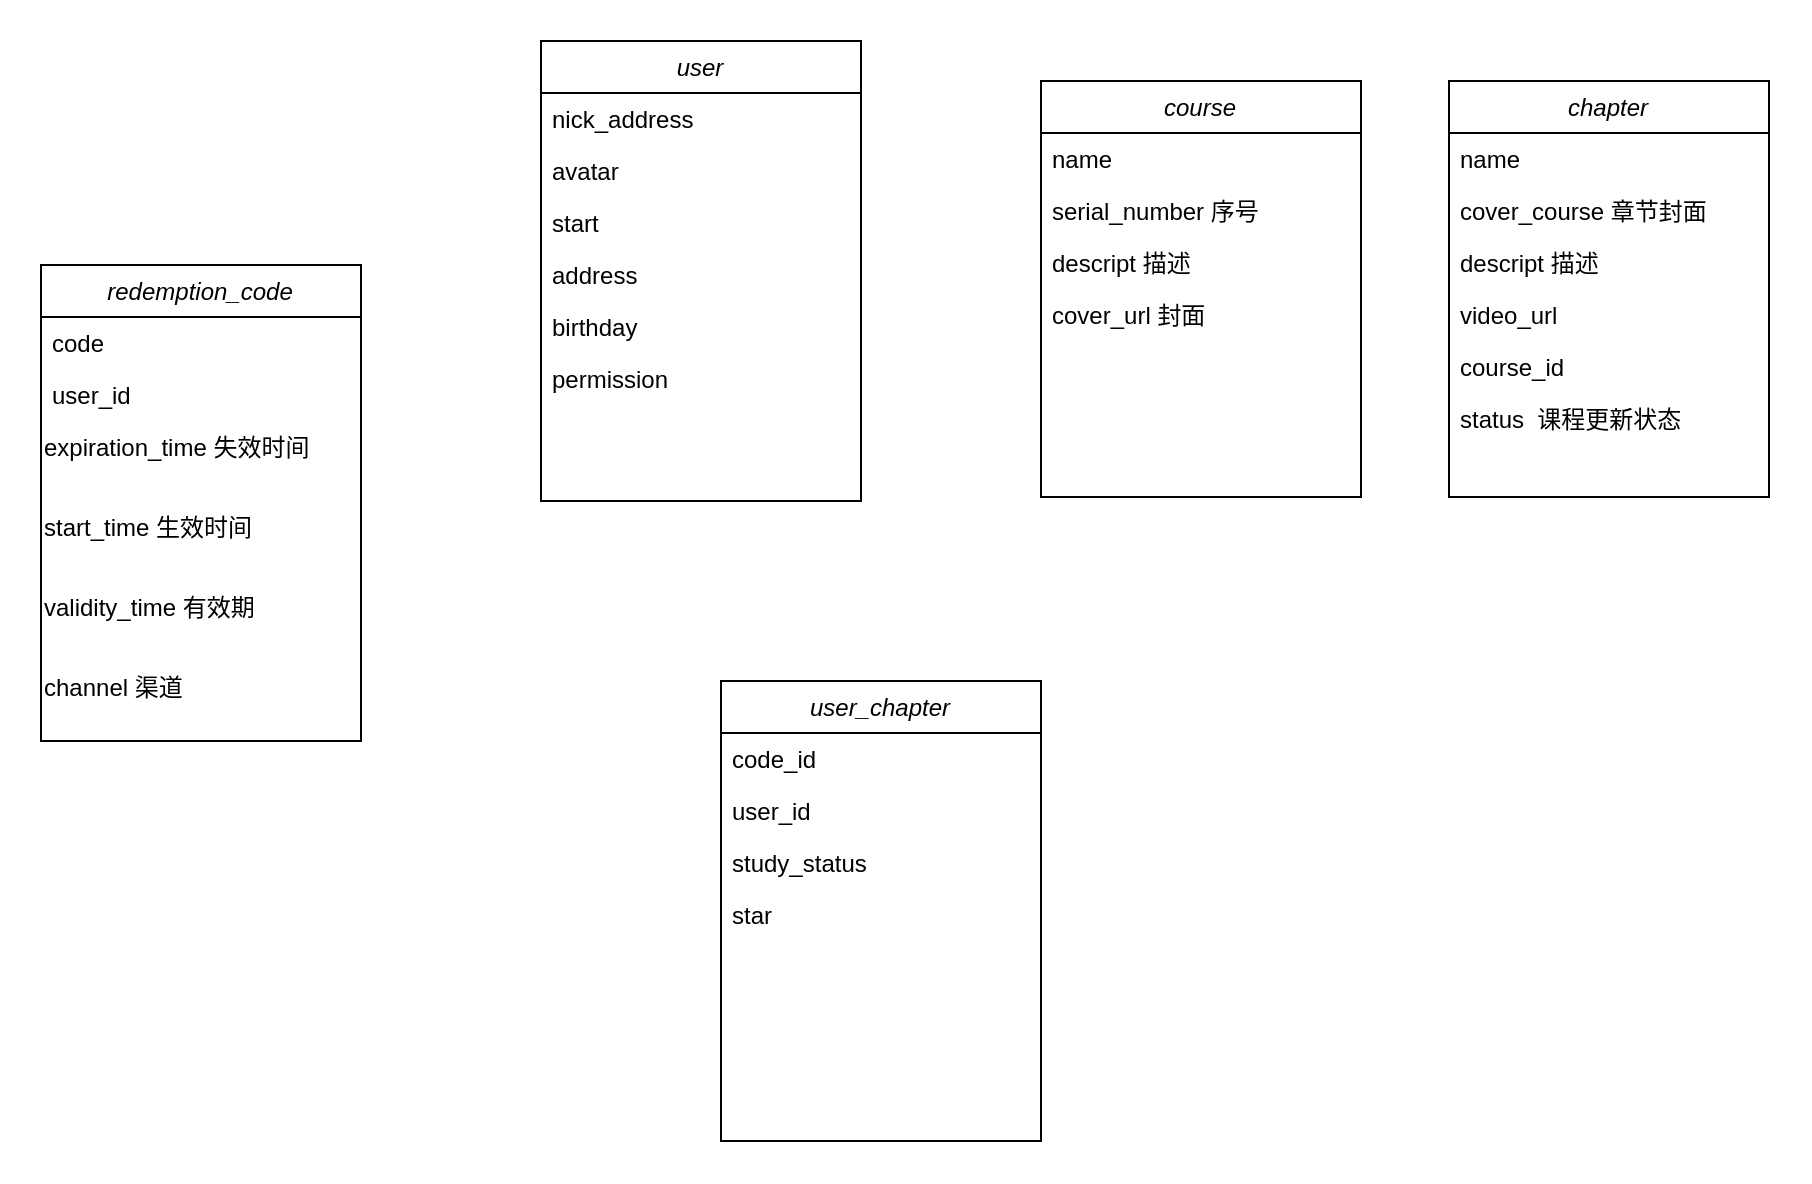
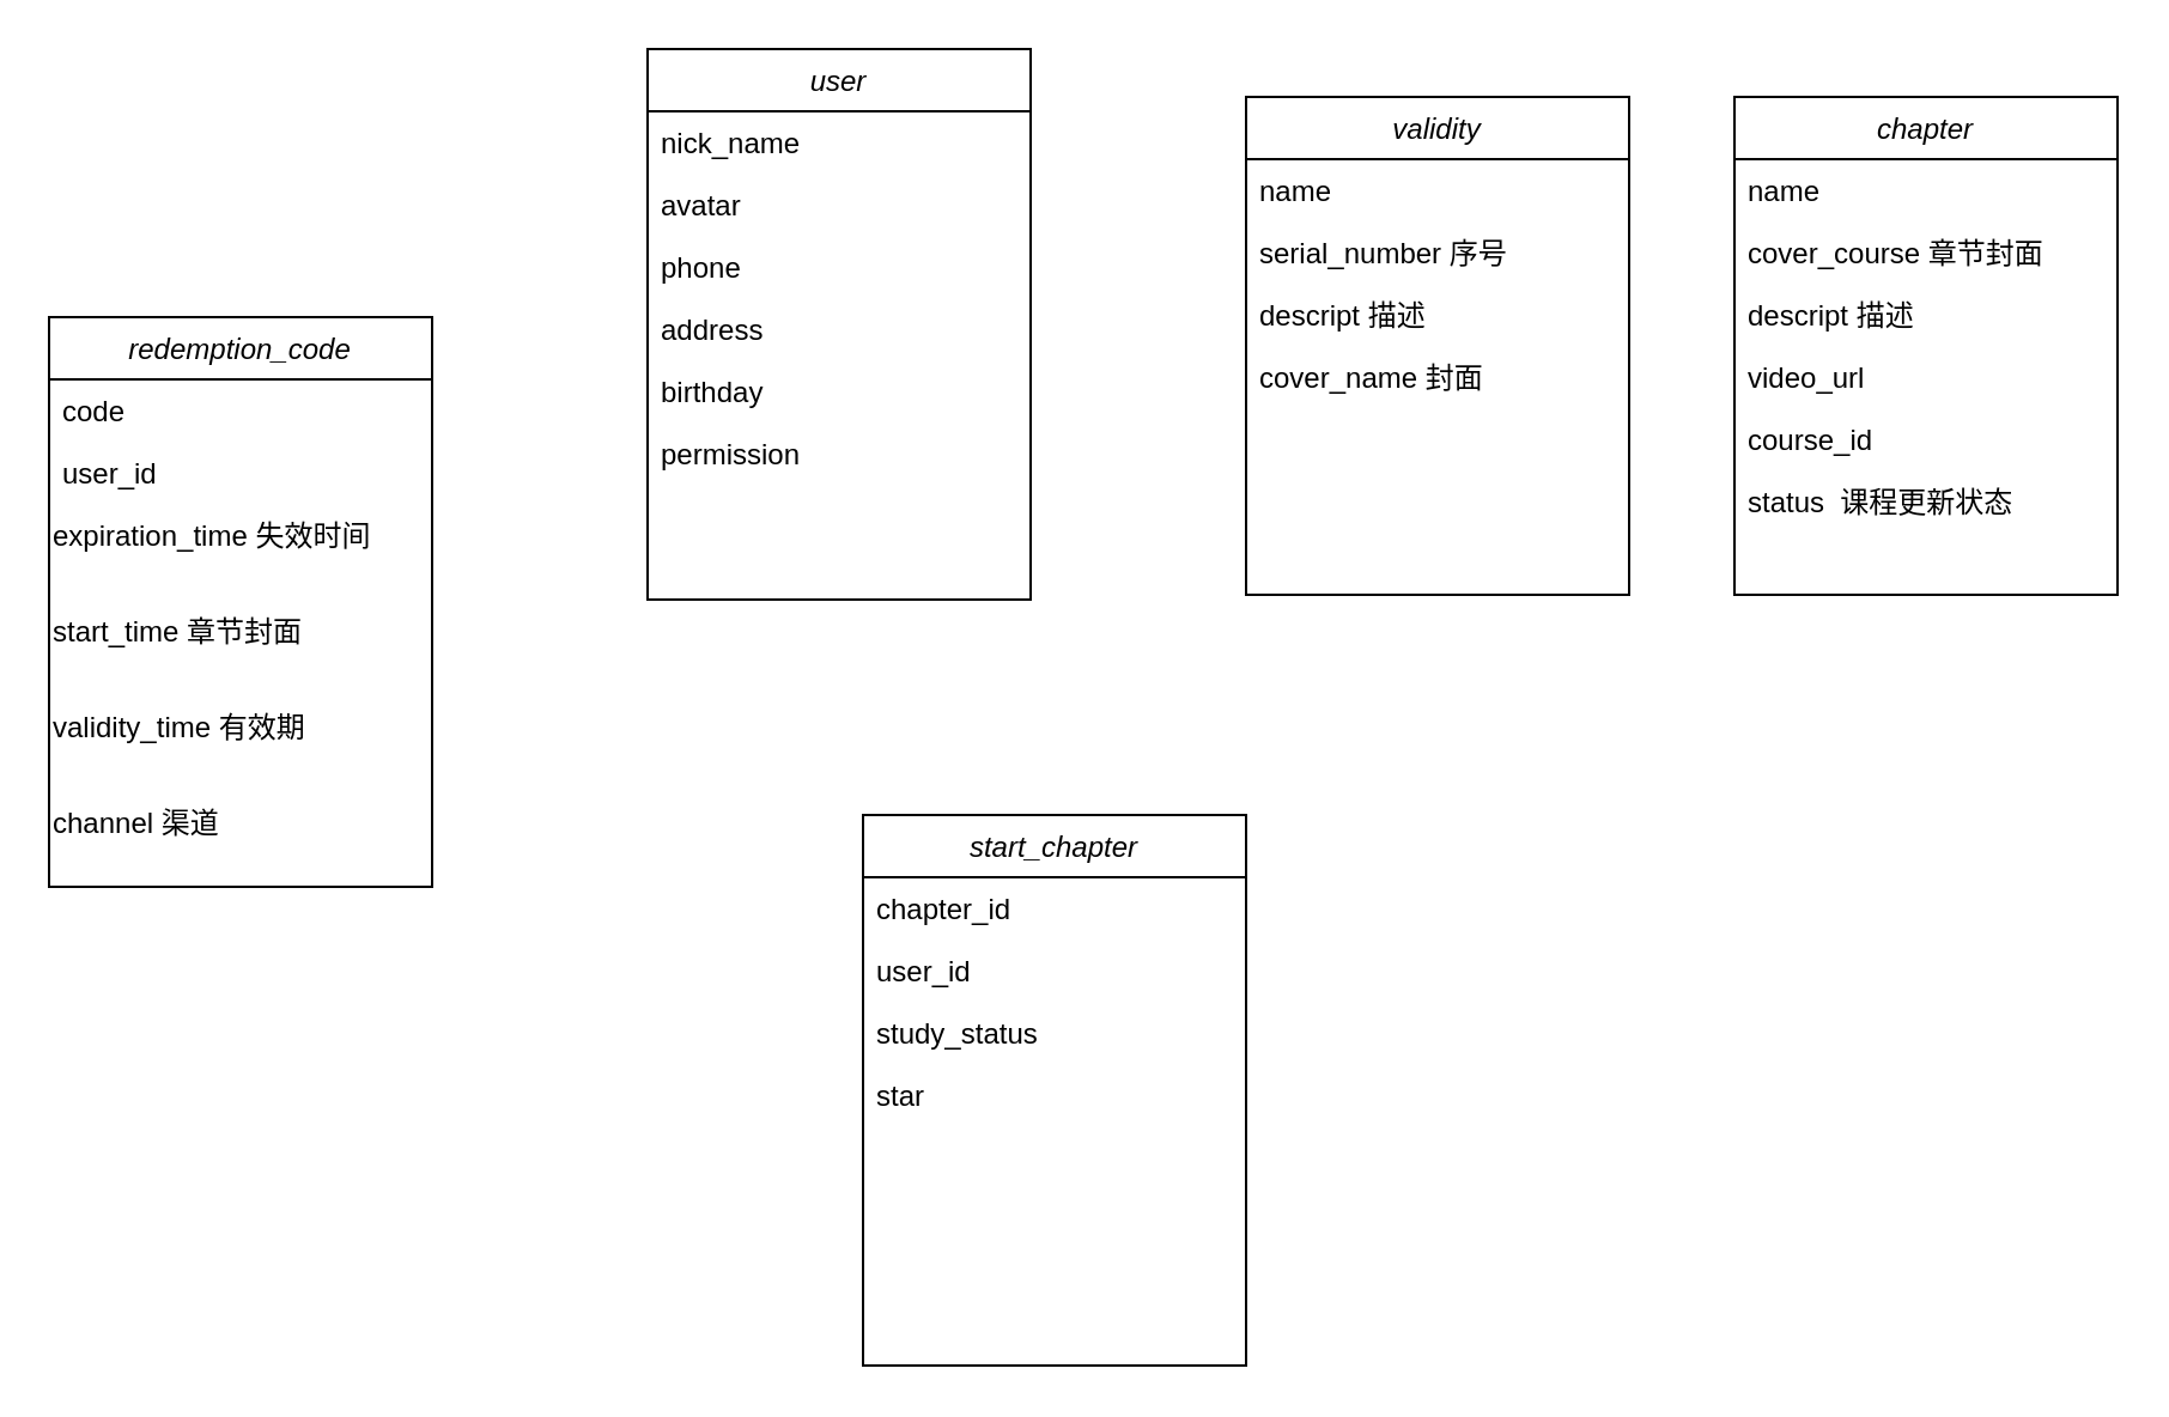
  <mxCell id="0" />
  <mxCell id="1" parent="0" />
  <mxCell id="2" value="user" style="swimlane;fontStyle=2;align=center;verticalAlign=top;childLayout=stackLayout;horizontal=1;startSize=26;horizontalStack=0;resizeParent=1;resizeLast=0;collapsible=1;marginBottom=0;rounded=0;shadow=0;strokeWidth=1;" parent="1" vertex="1"><mxGeometry x="270" y="20" width="160" height="230" as="geometry"><mxRectangle x="220" y="120" width="160" height="26" as="alternateBounds" /></mxGeometry></mxCell>
- <mxCell id="3" value="nick_address" style="text;align=left;verticalAlign=top;spacingLeft=4;spacingRight=4;overflow=hidden;rotatable=0;points=[[0,0.5],[1,0.5]];portConstraint=eastwest;" parent="2" vertex="1"><mxGeometry y="26" width="160" height="26" as="geometry" /></mxCell>
+ <mxCell id="3" value="nick_name" style="text;align=left;verticalAlign=top;spacingLeft=4;spacingRight=4;overflow=hidden;rotatable=0;points=[[0,0.5],[1,0.5]];portConstraint=eastwest;" parent="2" vertex="1"><mxGeometry y="26" width="160" height="26" as="geometry" /></mxCell>
  <mxCell id="4" value="avatar" style="text;align=left;verticalAlign=top;spacingLeft=4;spacingRight=4;overflow=hidden;rotatable=0;points=[[0,0.5],[1,0.5]];portConstraint=eastwest;rounded=0;shadow=0;html=0;" parent="2" vertex="1"><mxGeometry y="52" width="160" height="26" as="geometry" /></mxCell>
- <mxCell id="5" value="start" style="text;align=left;verticalAlign=top;spacingLeft=4;spacingRight=4;overflow=hidden;rotatable=0;points=[[0,0.5],[1,0.5]];portConstraint=eastwest;rounded=0;shadow=0;html=0;" parent="2" vertex="1"><mxGeometry y="78" width="160" height="26" as="geometry" /></mxCell>
+ <mxCell id="5" value="phone" style="text;align=left;verticalAlign=top;spacingLeft=4;spacingRight=4;overflow=hidden;rotatable=0;points=[[0,0.5],[1,0.5]];portConstraint=eastwest;rounded=0;shadow=0;html=0;" parent="2" vertex="1"><mxGeometry y="78" width="160" height="26" as="geometry" /></mxCell>
  <mxCell id="6" value="address" style="text;align=left;verticalAlign=top;spacingLeft=4;spacingRight=4;overflow=hidden;rotatable=0;points=[[0,0.5],[1,0.5]];portConstraint=eastwest;rounded=0;shadow=0;html=0;" parent="2" vertex="1"><mxGeometry y="104" width="160" height="26" as="geometry" /></mxCell>
  <mxCell id="7" value="birthday" style="text;align=left;verticalAlign=top;spacingLeft=4;spacingRight=4;overflow=hidden;rotatable=0;points=[[0,0.5],[1,0.5]];portConstraint=eastwest;rounded=0;shadow=0;html=0;" parent="2" vertex="1"><mxGeometry y="130" width="160" height="26" as="geometry" /></mxCell>
  <mxCell id="8" value="permission" style="text;align=left;verticalAlign=top;spacingLeft=4;spacingRight=4;overflow=hidden;rotatable=0;points=[[0,0.5],[1,0.5]];portConstraint=eastwest;rounded=0;shadow=0;html=0;" vertex="1" parent="2"><mxGeometry y="156" width="160" height="26" as="geometry" /></mxCell>
- <mxCell id="9" value="course" style="swimlane;fontStyle=2;align=center;verticalAlign=top;childLayout=stackLayout;horizontal=1;startSize=26;horizontalStack=0;resizeParent=1;resizeLast=0;collapsible=1;marginBottom=0;rounded=0;shadow=0;strokeWidth=1;" parent="1" vertex="1"><mxGeometry x="520" y="40" width="160" height="208" as="geometry"><mxRectangle x="220" y="120" width="160" height="26" as="alternateBounds" /></mxGeometry></mxCell>
+ <mxCell id="9" value="validity" style="swimlane;fontStyle=2;align=center;verticalAlign=top;childLayout=stackLayout;horizontal=1;startSize=26;horizontalStack=0;resizeParent=1;resizeLast=0;collapsible=1;marginBottom=0;rounded=0;shadow=0;strokeWidth=1;" parent="1" vertex="1"><mxGeometry x="520" y="40" width="160" height="208" as="geometry"><mxRectangle x="220" y="120" width="160" height="26" as="alternateBounds" /></mxGeometry></mxCell>
  <mxCell id="10" value="name" style="text;align=left;verticalAlign=top;spacingLeft=4;spacingRight=4;overflow=hidden;rotatable=0;points=[[0,0.5],[1,0.5]];portConstraint=eastwest;" parent="9" vertex="1"><mxGeometry y="26" width="160" height="26" as="geometry" /></mxCell>
  <mxCell id="11" value="serial_number 序号" style="text;align=left;verticalAlign=top;spacingLeft=4;spacingRight=4;overflow=hidden;rotatable=0;points=[[0,0.5],[1,0.5]];portConstraint=eastwest;rounded=0;shadow=0;html=0;" parent="9" vertex="1"><mxGeometry y="52" width="160" height="26" as="geometry" /></mxCell>
  <mxCell id="12" value="descript 描述" style="text;align=left;verticalAlign=top;spacingLeft=4;spacingRight=4;overflow=hidden;rotatable=0;points=[[0,0.5],[1,0.5]];portConstraint=eastwest;rounded=0;shadow=0;html=0;" parent="9" vertex="1"><mxGeometry y="78" width="160" height="26" as="geometry" /></mxCell>
- <mxCell id="13" value="cover_url 封面" style="text;align=left;verticalAlign=top;spacingLeft=4;spacingRight=4;overflow=hidden;rotatable=0;points=[[0,0.5],[1,0.5]];portConstraint=eastwest;rounded=0;shadow=0;html=0;" parent="9" vertex="1"><mxGeometry y="104" width="160" height="26" as="geometry" /></mxCell>
+ <mxCell id="13" value="cover_name 封面" style="text;align=left;verticalAlign=top;spacingLeft=4;spacingRight=4;overflow=hidden;rotatable=0;points=[[0,0.5],[1,0.5]];portConstraint=eastwest;rounded=0;shadow=0;html=0;" parent="9" vertex="1"><mxGeometry y="104" width="160" height="26" as="geometry" /></mxCell>
  <mxCell id="14" value="chapter" style="swimlane;fontStyle=2;align=center;verticalAlign=top;childLayout=stackLayout;horizontal=1;startSize=26;horizontalStack=0;resizeParent=1;resizeLast=0;collapsible=1;marginBottom=0;rounded=0;shadow=0;strokeWidth=1;" parent="1" vertex="1"><mxGeometry x="724" y="40" width="160" height="208" as="geometry"><mxRectangle x="220" y="120" width="160" height="26" as="alternateBounds" /></mxGeometry></mxCell>
  <mxCell id="15" value="name" style="text;align=left;verticalAlign=top;spacingLeft=4;spacingRight=4;overflow=hidden;rotatable=0;points=[[0,0.5],[1,0.5]];portConstraint=eastwest;" parent="14" vertex="1"><mxGeometry y="26" width="160" height="26" as="geometry" /></mxCell>
  <mxCell id="16" value="cover_course 章节封面" style="text;align=left;verticalAlign=top;spacingLeft=4;spacingRight=4;overflow=hidden;rotatable=0;points=[[0,0.5],[1,0.5]];portConstraint=eastwest;rounded=0;shadow=0;html=0;" parent="14" vertex="1"><mxGeometry y="52" width="160" height="26" as="geometry" /></mxCell>
  <mxCell id="17" value="descript 描述" style="text;align=left;verticalAlign=top;spacingLeft=4;spacingRight=4;overflow=hidden;rotatable=0;points=[[0,0.5],[1,0.5]];portConstraint=eastwest;rounded=0;shadow=0;html=0;" parent="14" vertex="1"><mxGeometry y="78" width="160" height="26" as="geometry" /></mxCell>
  <mxCell id="18" value="video_url" style="text;align=left;verticalAlign=top;spacingLeft=4;spacingRight=4;overflow=hidden;rotatable=0;points=[[0,0.5],[1,0.5]];portConstraint=eastwest;rounded=0;shadow=0;html=0;" parent="14" vertex="1"><mxGeometry y="104" width="160" height="26" as="geometry" /></mxCell>
  <mxCell id="19" value="course_id" style="text;align=left;verticalAlign=top;spacingLeft=4;spacingRight=4;overflow=hidden;rotatable=0;points=[[0,0.5],[1,0.5]];portConstraint=eastwest;rounded=0;shadow=0;html=0;" parent="14" vertex="1"><mxGeometry y="130" width="160" height="26" as="geometry" /></mxCell>
  <mxCell id="20" value="status  课程更新状态" style="text;align=left;verticalAlign=top;spacingLeft=4;spacingRight=4;overflow=hidden;rotatable=0;points=[[0,0.5],[1,0.5]];portConstraint=eastwest;rounded=0;shadow=0;html=0;" vertex="1" parent="14"><mxGeometry y="156" width="160" height="26" as="geometry" /></mxCell>
  <mxCell id="21" value="redemption_code" style="swimlane;fontStyle=2;align=center;verticalAlign=top;childLayout=stackLayout;horizontal=1;startSize=26;horizontalStack=0;resizeParent=1;resizeLast=0;collapsible=1;marginBottom=0;rounded=0;shadow=0;strokeWidth=1;" parent="1" vertex="1"><mxGeometry x="20" y="132" width="160" height="238" as="geometry"><mxRectangle x="220" y="120" width="160" height="26" as="alternateBounds" /></mxGeometry></mxCell>
  <mxCell id="22" value="code" style="text;align=left;verticalAlign=top;spacingLeft=4;spacingRight=4;overflow=hidden;rotatable=0;points=[[0,0.5],[1,0.5]];portConstraint=eastwest;" parent="21" vertex="1"><mxGeometry y="26" width="160" height="26" as="geometry" /></mxCell>
  <mxCell id="23" value="user_id" style="text;align=left;verticalAlign=top;spacingLeft=4;spacingRight=4;overflow=hidden;rotatable=0;points=[[0,0.5],[1,0.5]];portConstraint=eastwest;" parent="21" vertex="1"><mxGeometry y="52" width="160" height="26" as="geometry" /></mxCell>
  <mxCell id="24" value="expiration_time 失效时间" style="text;whiteSpace=wrap;" parent="21" vertex="1"><mxGeometry y="78" width="160" height="40" as="geometry" /></mxCell>
- <mxCell id="25" value="start_time 生效时间" style="text;whiteSpace=wrap;" parent="21" vertex="1"><mxGeometry y="118" width="160" height="40" as="geometry" /></mxCell>
+ <mxCell id="25" value="start_time 章节封面" style="text;whiteSpace=wrap;" parent="21" vertex="1"><mxGeometry y="118" width="160" height="40" as="geometry" /></mxCell>
  <mxCell id="26" value="validity_time 有效期" style="text;whiteSpace=wrap;" vertex="1" parent="21"><mxGeometry y="158" width="160" height="40" as="geometry" /></mxCell>
  <mxCell id="27" value="channel 渠道" style="text;whiteSpace=wrap;" vertex="1" parent="21"><mxGeometry y="198" width="160" height="40" as="geometry" /></mxCell>
- <mxCell id="28" value="user_chapter" style="swimlane;fontStyle=2;align=center;verticalAlign=top;childLayout=stackLayout;horizontal=1;startSize=26;horizontalStack=0;resizeParent=1;resizeLast=0;collapsible=1;marginBottom=0;rounded=0;shadow=0;strokeWidth=1;" parent="1" vertex="1"><mxGeometry x="360" y="340" width="160" height="230" as="geometry"><mxRectangle x="220" y="120" width="160" height="26" as="alternateBounds" /></mxGeometry></mxCell>
- <mxCell id="29" value="code_id" style="text;align=left;verticalAlign=top;spacingLeft=4;spacingRight=4;overflow=hidden;rotatable=0;points=[[0,0.5],[1,0.5]];portConstraint=eastwest;" parent="28" vertex="1"><mxGeometry y="26" width="160" height="26" as="geometry" /></mxCell>
+ <mxCell id="28" value="start_chapter" style="swimlane;fontStyle=2;align=center;verticalAlign=top;childLayout=stackLayout;horizontal=1;startSize=26;horizontalStack=0;resizeParent=1;resizeLast=0;collapsible=1;marginBottom=0;rounded=0;shadow=0;strokeWidth=1;" parent="1" vertex="1"><mxGeometry x="360" y="340" width="160" height="230" as="geometry"><mxRectangle x="220" y="120" width="160" height="26" as="alternateBounds" /></mxGeometry></mxCell>
+ <mxCell id="29" value="chapter_id" style="text;align=left;verticalAlign=top;spacingLeft=4;spacingRight=4;overflow=hidden;rotatable=0;points=[[0,0.5],[1,0.5]];portConstraint=eastwest;" parent="28" vertex="1"><mxGeometry y="26" width="160" height="26" as="geometry" /></mxCell>
  <mxCell id="30" value="user_id " style="text;align=left;verticalAlign=top;spacingLeft=4;spacingRight=4;overflow=hidden;rotatable=0;points=[[0,0.5],[1,0.5]];portConstraint=eastwest;rounded=0;shadow=0;html=0;" parent="28" vertex="1"><mxGeometry y="52" width="160" height="26" as="geometry" /></mxCell>
  <mxCell id="31" value="study_status" style="text;align=left;verticalAlign=top;spacingLeft=4;spacingRight=4;overflow=hidden;rotatable=0;points=[[0,0.5],[1,0.5]];portConstraint=eastwest;rounded=0;shadow=0;html=0;" parent="28" vertex="1"><mxGeometry y="78" width="160" height="26" as="geometry" /></mxCell>
  <mxCell id="32" value="star" style="text;align=left;verticalAlign=top;spacingLeft=4;spacingRight=4;overflow=hidden;rotatable=0;points=[[0,0.5],[1,0.5]];portConstraint=eastwest;rounded=0;shadow=0;html=0;" vertex="1" parent="28"><mxGeometry y="104" width="160" height="26" as="geometry" /></mxCell>
